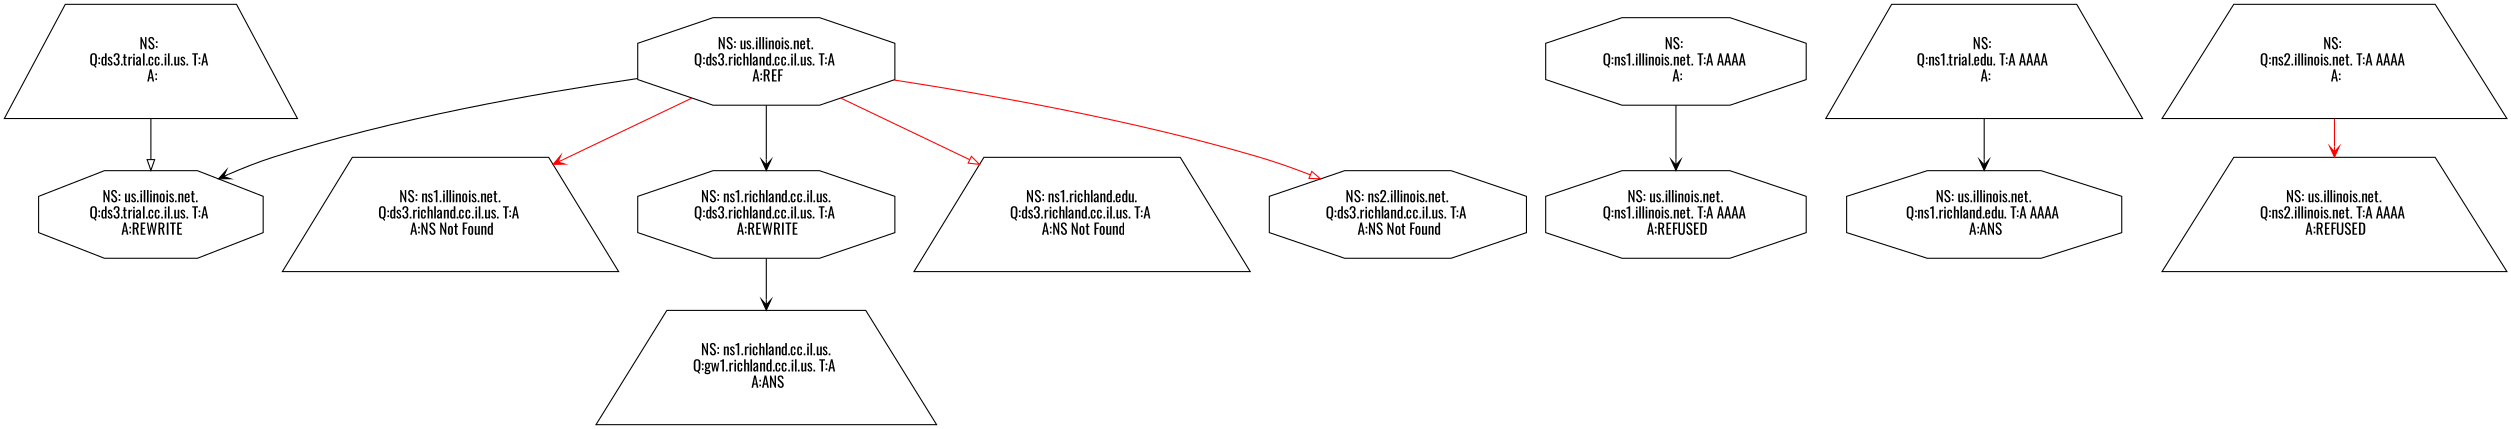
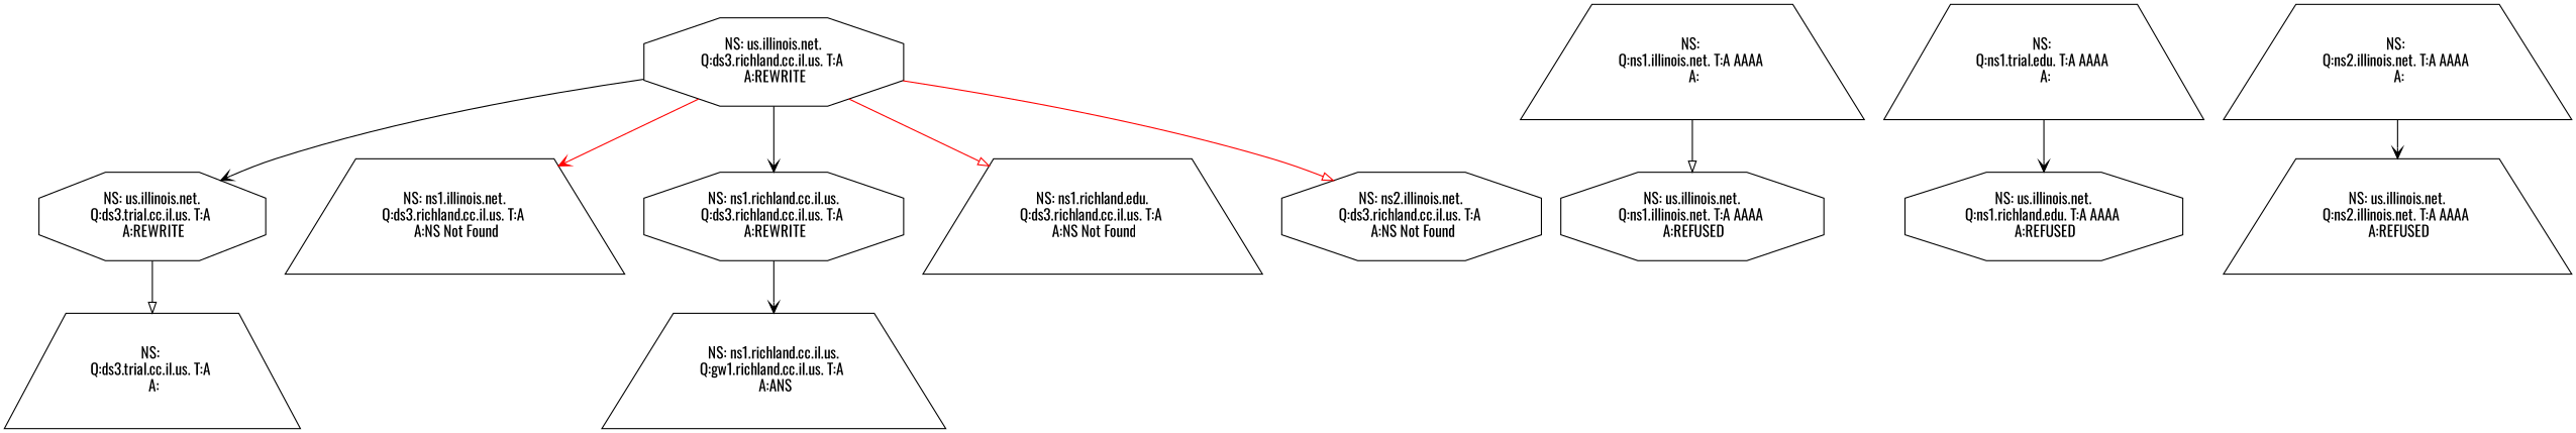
  digraph {
    fontname=Oswald
    node [fontname=Oswald shape=trapezium]
    edge [arrowhead=vee color=black fontname=Oswald]
    n1 [label="NS: \n Q:ds3.trial.cc.il.us. T:A  \n A:"]
    n2 [label="NS: us.illinois.net.\n Q:ds3.trial.cc.il.us. T:A  \n A:REWRITE" shape=octagon]
-   n3 [label="NS: us.illinois.net.\n Q:ds3.richland.cc.il.us. T:A  \n A:REF" shape=octagon]
+   n3 [label="NS: us.illinois.net.\n Q:ds3.richland.cc.il.us. T:A  \n A:REWRITE" shape=octagon]
    n4 [label="NS: ns1.illinois.net.\n Q:ds3.richland.cc.il.us. T:A  \n A:NS Not Found"]
    n5 [label="NS: ns1.richland.cc.il.us.\n Q:ds3.richland.cc.il.us. T:A  \n A:REWRITE" shape=octagon]
    n6 [label="NS: ns1.richland.edu.\n Q:ds3.richland.cc.il.us. T:A  \n A:NS Not Found"]
    n7 [label="NS: ns2.illinois.net.\n Q:ds3.richland.cc.il.us. T:A  \n A:NS Not Found" shape=octagon]
    n8 [label="NS: ns1.richland.cc.il.us.\n Q:gw1.richland.cc.il.us. T:A  \n A:ANS"]
-   n9 [label="NS: \n Q:ns1.illinois.net. T:A AAAA  \n A:" shape=octagon]
+   n9 [label="NS: \n Q:ns1.illinois.net. T:A AAAA  \n A:"]
    n10 [label="NS: us.illinois.net.\n Q:ns1.illinois.net. T:A AAAA  \n A:REFUSED" shape=octagon]
    n11 [label="NS: \n Q:ns1.trial.edu. T:A AAAA  \n A:"]
-   n12 [label="NS: us.illinois.net.\n Q:ns1.richland.edu. T:A AAAA  \n A:ANS" shape=octagon]
+   n12 [label="NS: us.illinois.net.\n Q:ns1.richland.edu. T:A AAAA  \n A:REFUSED" shape=octagon]
    n13 [label="NS: \n Q:ns2.illinois.net. T:A AAAA  \n A:"]
    n14 [label="NS: us.illinois.net.\n Q:ns2.illinois.net. T:A AAAA  \n A:REFUSED"]
-   n1 -> n2 [arrowhead=onormal]
+   n2 -> n1 [arrowhead=onormal]
    n3 -> n2
    n3 -> n4 [color=red]
    n3 -> n5
    n3 -> n6 [arrowhead=onormal color=red]
    n3 -> n7 [arrowhead=onormal color=red]
    n5 -> n8
-   n9 -> n10
+   n9 -> n10 [arrowhead=onormal]
    n11 -> n12
-   n13 -> n14 [color=red]
+   n13 -> n14
  }
